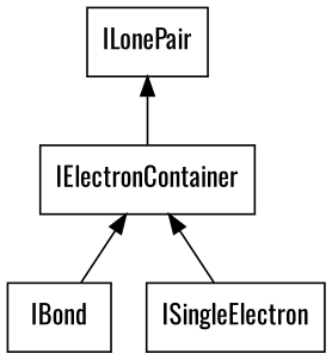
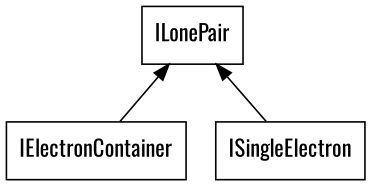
  digraph {
    fontname=Oswald
    rankdir=BT
    node [fontname=Oswald shape=box]
    edge [fontname=Oswald]
-   n1 [label=IBond]
    n2 [label=IElectronContainer]
    n3 [label=ILonePair]
    n4 [label=ISingleElectron]
-   n1 -> n2
    n2 -> n3
-   n4 -> n2
+   n4 -> n3
  }
